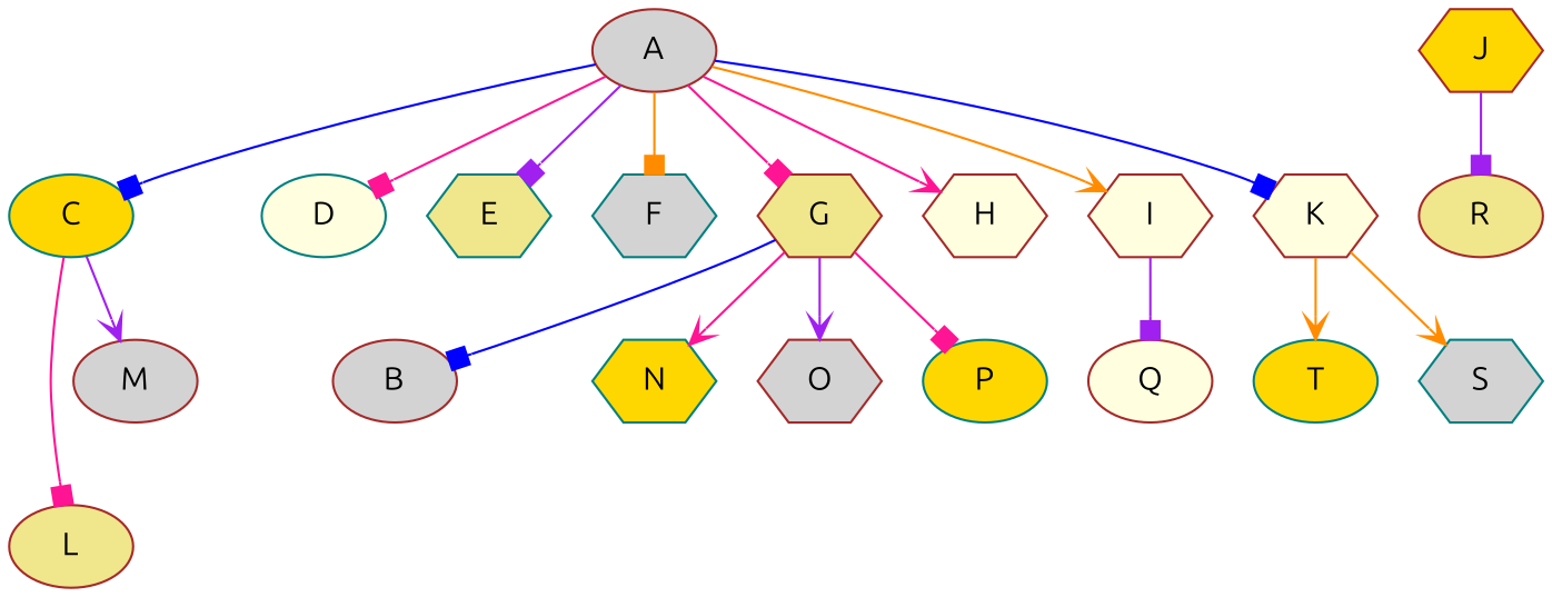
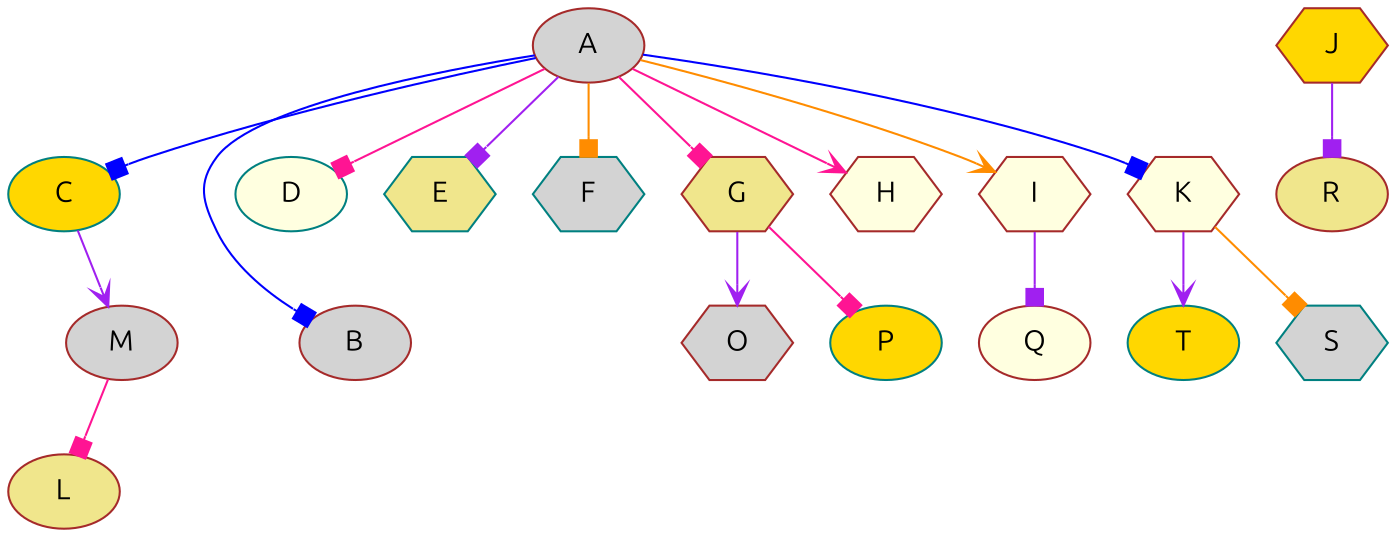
  digraph {
    fontname=Ubuntu
    node [Weight=2 color=brown fillcolor=lightgrey fontname=Ubuntu shape=ellipse style=filled]
    edge [Weight=2 arrowhead=box color=deeppink fontname=Ubuntu]
    A [Weight=5]
    B
    C [Weight=1 color=teal fillcolor=gold]
    D [color=teal fillcolor=lightyellow]
    E [Weight=1 color=teal fillcolor=khaki shape=hexagon]
    F [color=teal shape=hexagon]
    G [Weight=1 fillcolor=khaki shape=hexagon]
    H [fillcolor=lightyellow shape=hexagon]
    I [Weight=4 fillcolor=lightyellow shape=hexagon]
    K [Weight=4 fillcolor=lightyellow shape=hexagon]
    L [fillcolor=khaki]
    M
-   N [color=teal fillcolor=gold shape=hexagon]
    O [shape=hexagon]
    P [color=teal fillcolor=gold]
    Q [fillcolor=lightyellow]
    J [Weight=4 fillcolor=gold shape=hexagon]
    R [fillcolor=khaki Weight=""]
    S [color=teal shape=hexagon]
    T [Weight=1 color=teal fillcolor=gold]
-   G -> B [Weight=1 color=blue]
+   A -> B [Weight=1 color=blue]
    A -> C [Weight=1 color=blue]
    A -> D
    A -> E [Weight=1 color=purple]
    A -> F [color=darkorange]
    A -> G [Weight=1]
    A -> H [Weight=1 arrowhead=vee]
    A -> I [Weight=1 arrowhead=vee color=darkorange]
    A -> K [Weight=1 color=blue]
-   C -> L
+   M -> L
    C -> M [arrowhead=vee color=purple]
-   G -> N [arrowhead=vee]
    G -> O [arrowhead=vee color=purple]
    G -> P
    I -> Q [color=purple]
-   K -> S [arrowhead=vee color=darkorange]
-   K -> T [Weight=1 arrowhead=vee color=darkorange]
+   K -> S [color=darkorange]
+   K -> T [Weight=1 arrowhead=vee color=purple]
    J -> R [color=purple]
  }
